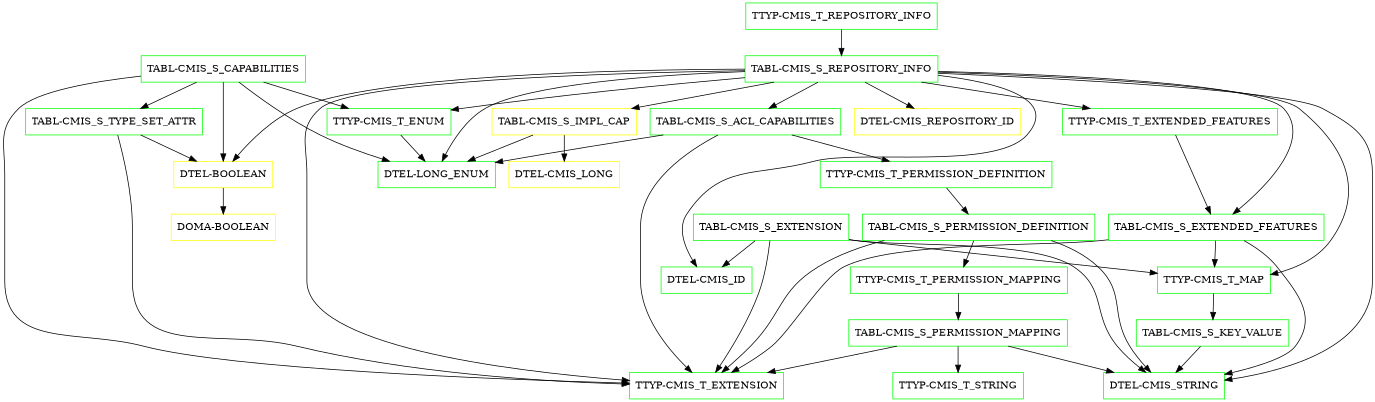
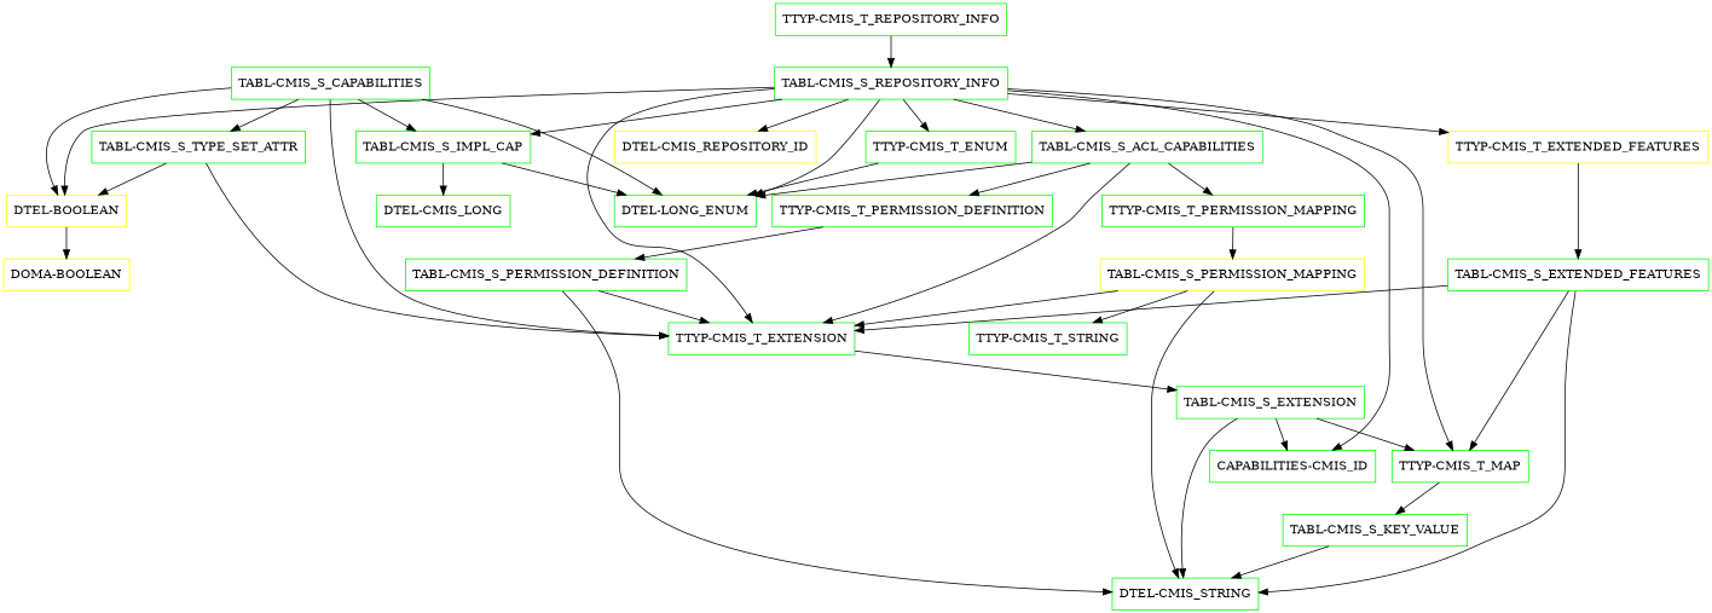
  digraph {
    node [color=green shape=box]
    "TTYP-CMIS_T_REPOSITORY_INFO"
    "TABL-CMIS_S_REPOSITORY_INFO"
-   "TTYP-CMIS_T_EXTENDED_FEATURES"
+   "TTYP-CMIS_T_EXTENDED_FEATURES" [color=yellow]
    "TABL-CMIS_S_EXTENDED_FEATURES"
    "TTYP-CMIS_T_EXTENSION"
    "DTEL-CMIS_STRING"
-   "DTEL-CMIS_ID"
-   "TABL-CMIS_S_IMPL_CAP" [color=yellow]
+   "DTEL-CMIS_ID" [label="CAPABILITIES-CMIS_ID"]
+   "TABL-CMIS_S_IMPL_CAP"
    n9 [label="DTEL-LONG_ENUM"]
    "TABL-CMIS_S_ACL_CAPABILITIES"
    "DTEL-BOOLEAN" [color=yellow]
    "TTYP-CMIS_T_ENUM"
    "DTEL-CMIS_REPOSITORY_ID" [color=yellow]
    "TTYP-CMIS_T_MAP"
    "TABL-CMIS_S_EXTENSION"
-   "DTEL-CMIS_LONG" [color=yellow]
+   "DTEL-CMIS_LONG"
    "TTYP-CMIS_T_PERMISSION_DEFINITION"
    "TTYP-CMIS_T_PERMISSION_MAPPING"
    "TABL-CMIS_S_CAPABILITIES"
    "TABL-CMIS_S_TYPE_SET_ATTR"
    "DOMA-BOOLEAN" [color=yellow]
    "TABL-CMIS_S_KEY_VALUE"
    "TABL-CMIS_S_PERMISSION_DEFINITION"
-   "TABL-CMIS_S_PERMISSION_MAPPING"
+   "TABL-CMIS_S_PERMISSION_MAPPING" [color=yellow]
    "TTYP-CMIS_T_STRING"
    "TTYP-CMIS_T_REPOSITORY_INFO" -> "TABL-CMIS_S_REPOSITORY_INFO"
    "TABL-CMIS_S_REPOSITORY_INFO" -> "TTYP-CMIS_T_EXTENDED_FEATURES"
-   "TABL-CMIS_S_REPOSITORY_INFO" -> "TABL-CMIS_S_EXTENDED_FEATURES"
    "TABL-CMIS_S_REPOSITORY_INFO" -> "TTYP-CMIS_T_EXTENSION"
-   "TABL-CMIS_S_REPOSITORY_INFO" -> "DTEL-CMIS_STRING"
    "TABL-CMIS_S_REPOSITORY_INFO" -> "DTEL-CMIS_ID"
    "TABL-CMIS_S_REPOSITORY_INFO" -> "TABL-CMIS_S_IMPL_CAP"
    "TABL-CMIS_S_REPOSITORY_INFO" -> n9
    "TABL-CMIS_S_REPOSITORY_INFO" -> "TABL-CMIS_S_ACL_CAPABILITIES"
    "TABL-CMIS_S_REPOSITORY_INFO" -> "DTEL-BOOLEAN"
    "TABL-CMIS_S_REPOSITORY_INFO" -> "TTYP-CMIS_T_ENUM"
    "TABL-CMIS_S_REPOSITORY_INFO" -> "DTEL-CMIS_REPOSITORY_ID"
    "TABL-CMIS_S_REPOSITORY_INFO" -> "TTYP-CMIS_T_MAP"
    "TTYP-CMIS_T_EXTENDED_FEATURES" -> "TABL-CMIS_S_EXTENDED_FEATURES"
    "TABL-CMIS_S_EXTENDED_FEATURES" -> "TTYP-CMIS_T_EXTENSION"
    "TABL-CMIS_S_EXTENDED_FEATURES" -> "DTEL-CMIS_STRING"
    "TABL-CMIS_S_EXTENDED_FEATURES" -> "TTYP-CMIS_T_MAP"
-   "TABL-CMIS_S_EXTENSION" -> "TTYP-CMIS_T_EXTENSION"
+   "TTYP-CMIS_T_EXTENSION" -> "TABL-CMIS_S_EXTENSION"
    "TABL-CMIS_S_IMPL_CAP" -> n9
    "TABL-CMIS_S_IMPL_CAP" -> "DTEL-CMIS_LONG"
    "TABL-CMIS_S_ACL_CAPABILITIES" -> "TTYP-CMIS_T_EXTENSION"
    "TABL-CMIS_S_ACL_CAPABILITIES" -> n9
    "TABL-CMIS_S_ACL_CAPABILITIES" -> "TTYP-CMIS_T_PERMISSION_DEFINITION"
-   "TABL-CMIS_S_PERMISSION_DEFINITION" -> "TTYP-CMIS_T_PERMISSION_MAPPING"
+   "TABL-CMIS_S_ACL_CAPABILITIES" -> "TTYP-CMIS_T_PERMISSION_MAPPING"
    "DTEL-BOOLEAN" -> "DOMA-BOOLEAN"
    "TTYP-CMIS_T_ENUM" -> n9
    "TTYP-CMIS_T_MAP" -> "TABL-CMIS_S_KEY_VALUE"
    "TABL-CMIS_S_EXTENSION" -> "DTEL-CMIS_STRING"
    "TABL-CMIS_S_EXTENSION" -> "DTEL-CMIS_ID"
    "TABL-CMIS_S_EXTENSION" -> "TTYP-CMIS_T_MAP"
    "TTYP-CMIS_T_PERMISSION_DEFINITION" -> "TABL-CMIS_S_PERMISSION_DEFINITION"
    "TTYP-CMIS_T_PERMISSION_MAPPING" -> "TABL-CMIS_S_PERMISSION_MAPPING"
    "TABL-CMIS_S_CAPABILITIES" -> "TTYP-CMIS_T_EXTENSION"
    "TABL-CMIS_S_CAPABILITIES" -> n9
    "TABL-CMIS_S_CAPABILITIES" -> "DTEL-BOOLEAN"
-   "TABL-CMIS_S_CAPABILITIES" -> "TTYP-CMIS_T_ENUM"
+   "TABL-CMIS_S_CAPABILITIES" -> "TABL-CMIS_S_IMPL_CAP"
    "TABL-CMIS_S_CAPABILITIES" -> "TABL-CMIS_S_TYPE_SET_ATTR"
    "TABL-CMIS_S_TYPE_SET_ATTR" -> "TTYP-CMIS_T_EXTENSION"
    "TABL-CMIS_S_TYPE_SET_ATTR" -> "DTEL-BOOLEAN"
    "TABL-CMIS_S_KEY_VALUE" -> "DTEL-CMIS_STRING"
    "TABL-CMIS_S_PERMISSION_DEFINITION" -> "TTYP-CMIS_T_EXTENSION"
    "TABL-CMIS_S_PERMISSION_DEFINITION" -> "DTEL-CMIS_STRING"
    "TABL-CMIS_S_PERMISSION_MAPPING" -> "TTYP-CMIS_T_EXTENSION"
    "TABL-CMIS_S_PERMISSION_MAPPING" -> "DTEL-CMIS_STRING"
    "TABL-CMIS_S_PERMISSION_MAPPING" -> "TTYP-CMIS_T_STRING"
  }
